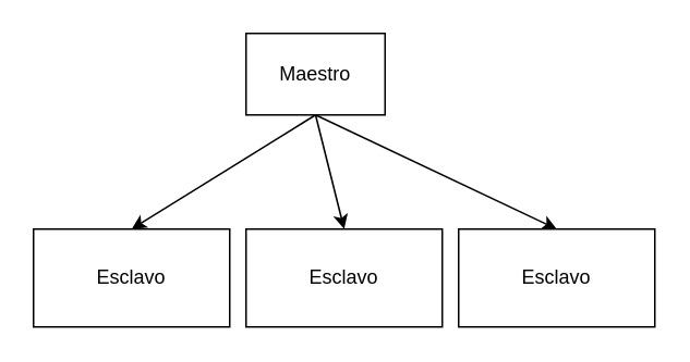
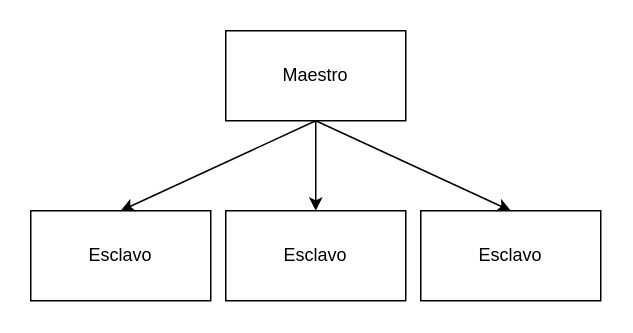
  <mxCell id="0" />
  <mxCell id="1" parent="0" />
- <mxCell id="2" value="Maestro" style="rounded=0;whiteSpace=wrap;html=1;" vertex="1" parent="1"><mxGeometry x="150" y="20" width="85" height="50" as="geometry" /></mxCell>
+ <mxCell id="2" value="Maestro" style="rounded=0;whiteSpace=wrap;html=1;" vertex="1" parent="1"><mxGeometry x="150" y="20" width="120" height="60" as="geometry" /></mxCell>
  <mxCell id="3" value="Esclavo" style="rounded=0;whiteSpace=wrap;html=1;" vertex="1" parent="1"><mxGeometry x="150" y="140" width="120" height="60" as="geometry" /></mxCell>
  <mxCell id="4" value="Esclavo" style="rounded=0;whiteSpace=wrap;html=1;" vertex="1" parent="1"><mxGeometry x="20" y="140" width="120" height="60" as="geometry" /></mxCell>
  <mxCell id="5" value="Esclavo" style="rounded=0;whiteSpace=wrap;html=1;" vertex="1" parent="1"><mxGeometry x="280" y="140" width="120" height="60" as="geometry" /></mxCell>
  <mxCell id="6" value="" style="endArrow=classic;html=1;entryX=0.5;entryY=0;entryDx=0;entryDy=0;exitX=0.5;exitY=1;exitDx=0;exitDy=0;" edge="1" parent="1" source="2" target="4"><mxGeometry width="50" height="50" relative="1" as="geometry"><mxPoint x="180" y="80" as="sourcePoint" /><mxPoint x="230" y="30" as="targetPoint" /></mxGeometry></mxCell>
  <mxCell id="7" value="" style="endArrow=classic;html=1;entryX=0.5;entryY=0;entryDx=0;entryDy=0;exitX=0.5;exitY=1;exitDx=0;exitDy=0;" edge="1" parent="1" source="2" target="3"><mxGeometry width="50" height="50" relative="1" as="geometry"><mxPoint x="220" y="90" as="sourcePoint" /><mxPoint x="90" y="150" as="targetPoint" /></mxGeometry></mxCell>
  <mxCell id="8" value="" style="endArrow=classic;html=1;entryX=0.5;entryY=0;entryDx=0;entryDy=0;exitX=0.5;exitY=1;exitDx=0;exitDy=0;" edge="1" parent="1" source="2" target="5"><mxGeometry width="50" height="50" relative="1" as="geometry"><mxPoint x="220" y="90" as="sourcePoint" /><mxPoint x="220" y="150" as="targetPoint" /></mxGeometry></mxCell>
